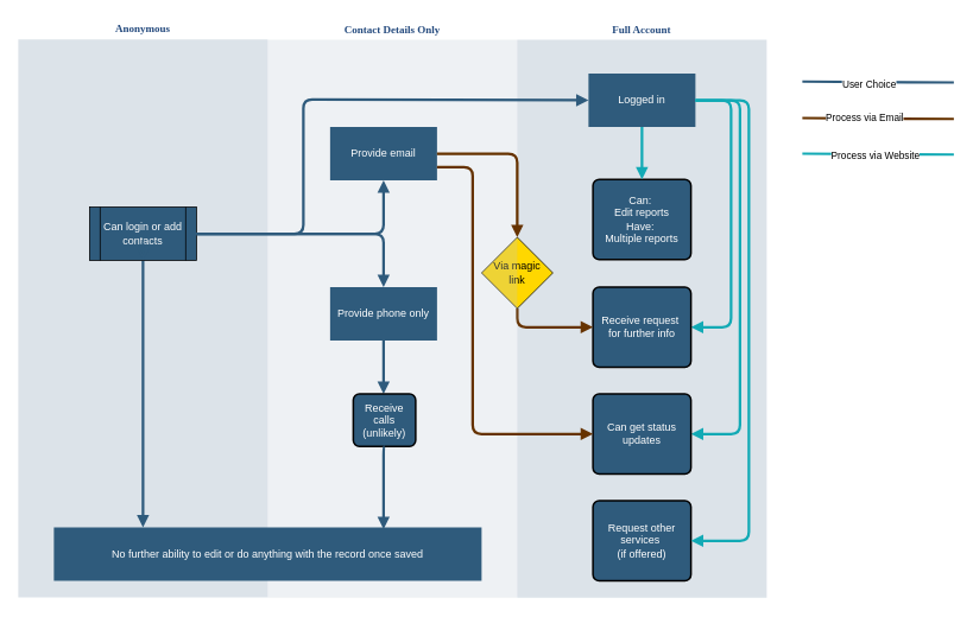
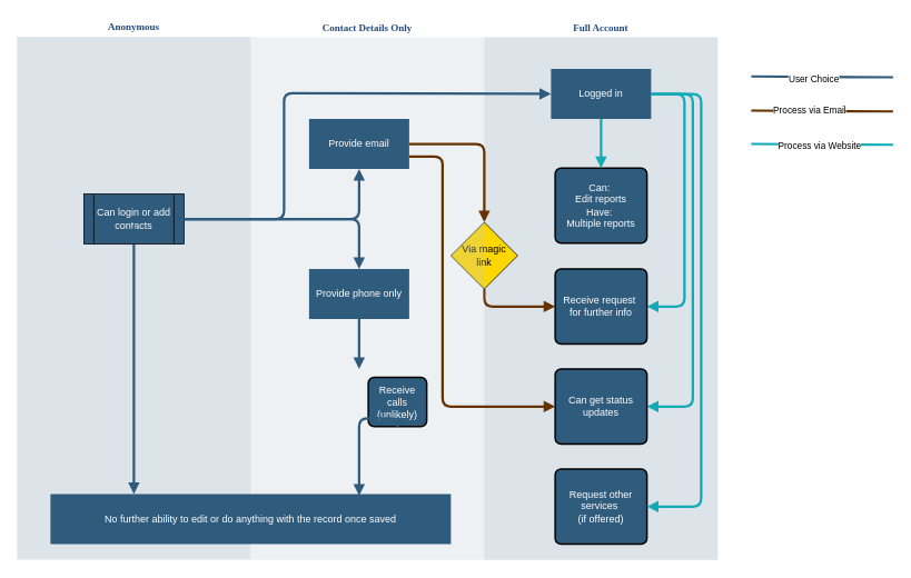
  <mxCell id="0" />
  <mxCell id="1" parent="0" />
  <mxCell id="2" value="&lt;font color=&quot;#23497d&quot;&gt;Full Account&lt;/font&gt;" style="swimlane;whiteSpace=wrap;fillColor=none;swimlaneFillColor=#BAC8D3;fontColor=#2F5B7C;fontFamily=Tahoma;html=1;strokeColor=none;opacity=50;" parent="1" vertex="1"><mxGeometry x="580" y="21" width="280" height="650" as="geometry"><mxRectangle x="600" y="89" width="80" height="23" as="alternateBounds" /></mxGeometry></mxCell>
  <mxCell id="3" value="Logged in" style="whiteSpace=wrap;shadow=0;fontColor=#FFFFFF;fontFamily=Helvetica;fontStyle=0;html=1;fontSize=12;plain-purple;strokeColor=none;fillColor=#2f5b7c;gradientColor=none;spacing=6;verticalAlign=middle;" vertex="1" parent="2"><mxGeometry x="80" y="61" width="120" height="60" as="geometry" /></mxCell>
  <mxCell id="4" value="" style="edgeStyle=segmentEdgeStyle;strokeColor=#12AAB5;strokeWidth=3;html=1;endArrow=block;endFill=1;exitX=1;exitY=0.5;exitDx=0;exitDy=0;entryX=1;entryY=0.5;entryDx=0;entryDy=0;" parent="2" source="3" target="7" edge="1"><mxGeometry x="-365.5" y="344.5" width="100" height="100" as="geometry"><mxPoint x="685.5" y="560" as="sourcePoint" /><mxPoint x="200" y="325" as="targetPoint" /><Array as="points"><mxPoint x="240" y="91" /><mxPoint x="240" y="346" /></Array></mxGeometry></mxCell>
  <mxCell id="5" value="" style="edgeStyle=segmentEdgeStyle;strokeColor=#12AAB5;strokeWidth=3;html=1;endArrow=block;endFill=1;exitX=1;exitY=0.5;exitDx=0;exitDy=0;entryX=1;entryY=0.5;entryDx=0;entryDy=0;" edge="1" parent="2" source="3" target="8"><mxGeometry x="-965.5" y="255.5" width="100" height="100" as="geometry"><mxPoint x="210" y="101" as="sourcePoint" /><mxPoint x="200" y="451" as="targetPoint" /><Array as="points"><mxPoint x="250" y="91" /><mxPoint x="250" y="466" /></Array></mxGeometry></mxCell>
  <mxCell id="6" value="Can:&amp;nbsp;&lt;div&gt;Edit reports&lt;/div&gt;&lt;div&gt;Have:&amp;nbsp;&lt;div&gt;Multiple reports&lt;/div&gt;&lt;/div&gt;" style="rounded=1;whiteSpace=wrap;html=1;absoluteArcSize=1;arcSize=14;strokeWidth=2;fillColor=#2f5b7c;shadow=0;fontColor=#FFFFFF;fontFamily=Helvetica;fontStyle=0;" vertex="1" parent="2"><mxGeometry x="85" y="180" width="110" height="90" as="geometry" /></mxCell>
  <mxCell id="7" value="Receive request&amp;nbsp;&lt;div&gt;for further info&lt;/div&gt;" style="rounded=1;whiteSpace=wrap;html=1;absoluteArcSize=1;arcSize=14;strokeWidth=2;fillColor=#2f5b7c;shadow=0;fontColor=#FFFFFF;fontFamily=Helvetica;fontStyle=0;" vertex="1" parent="2"><mxGeometry x="85" y="301" width="110" height="90" as="geometry" /></mxCell>
  <mxCell id="8" value="Can get status updates" style="rounded=1;whiteSpace=wrap;html=1;absoluteArcSize=1;arcSize=14;strokeWidth=2;fillColor=#2f5b7c;shadow=0;fontColor=#FFFFFF;fontFamily=Helvetica;fontStyle=0;" vertex="1" parent="2"><mxGeometry x="85" y="421" width="110" height="90" as="geometry" /></mxCell>
  <mxCell id="9" value="Via magic&lt;div&gt;link&lt;/div&gt;" style="rhombus;whiteSpace=wrap;html=1;fillColor=gold;" vertex="1" parent="2"><mxGeometry x="-40" y="245" width="80" height="80" as="geometry" /></mxCell>
  <mxCell id="10" value="" style="edgeStyle=segmentEdgeStyle;strokeColor=#663300;strokeWidth=3;html=1;endArrow=block;endFill=1;exitX=0.5;exitY=1;exitDx=0;exitDy=0;entryX=0;entryY=0.5;entryDx=0;entryDy=0;" parent="2" source="9" target="7" edge="1"><mxGeometry width="100" height="100" relative="1" as="geometry"><mxPoint x="610" y="271" as="sourcePoint" /><mxPoint x="80" y="321" as="targetPoint" /><Array as="points"><mxPoint y="346" /></Array></mxGeometry></mxCell>
  <mxCell id="11" value="Request other services&amp;nbsp;&lt;div&gt;(if offered)&lt;/div&gt;" style="rounded=1;whiteSpace=wrap;html=1;absoluteArcSize=1;arcSize=14;strokeWidth=2;fillColor=#2f5b7c;shadow=0;fontColor=#FFFFFF;fontFamily=Helvetica;fontStyle=0;" vertex="1" parent="2"><mxGeometry x="85" y="541" width="110" height="90" as="geometry" /></mxCell>
  <mxCell id="12" value="" style="edgeStyle=segmentEdgeStyle;strokeColor=#12AAB5;strokeWidth=3;html=1;endArrow=block;endFill=1;exitX=1;exitY=0.5;exitDx=0;exitDy=0;entryX=1;entryY=0.5;entryDx=0;entryDy=0;" edge="1" parent="2" source="3" target="11"><mxGeometry x="-1565.5" y="166.5" width="100" height="100" as="geometry"><mxPoint x="210" y="101" as="sourcePoint" /><mxPoint x="205" y="476" as="targetPoint" /><Array as="points"><mxPoint x="260" y="91" /><mxPoint x="260" y="586" /></Array></mxGeometry></mxCell>
  <mxCell id="13" value="" style="edgeStyle=segmentEdgeStyle;strokeColor=#12AAB5;strokeWidth=3;html=1;endArrow=block;endFill=1;entryX=0.5;entryY=0;entryDx=0;entryDy=0;exitX=0.5;exitY=1;exitDx=0;exitDy=0;" parent="2" source="3" target="6" edge="1"><mxGeometry x="-435.5" y="344.5" width="100" height="100" as="geometry"><mxPoint x="-325.5" y="234.5" as="sourcePoint" /><mxPoint x="140" y="171" as="targetPoint" /><Array as="points" /></mxGeometry></mxCell>
  <mxCell id="14" value="&lt;font color=&quot;#23497d&quot;&gt;Contact Details Only&lt;/font&gt;" style="swimlane;whiteSpace=wrap;fillColor=none;swimlaneFillColor=#BAC8D3;fontColor=#2F5B7C;fontFamily=Tahoma;html=1;strokeColor=none;opacity=25;" parent="1" vertex="1"><mxGeometry x="300" y="21" width="280" height="650" as="geometry"><mxRectangle x="20" y="20" width="80" height="23" as="alternateBounds" /></mxGeometry></mxCell>
  <mxCell id="15" value="Provide phone only" style="whiteSpace=wrap;shadow=0;fontColor=#FFFFFF;fontFamily=Helvetica;fontStyle=0;html=1;fontSize=12;plain-purple;strokeColor=none;fillColor=#2f5b7c;gradientColor=none;spacing=6;verticalAlign=middle;" parent="14" vertex="1"><mxGeometry x="70" y="301" width="120" height="60" as="geometry" /></mxCell>
  <mxCell id="16" value="Provide email" style="whiteSpace=wrap;shadow=0;fontColor=#FFFFFF;fontFamily=Helvetica;fontStyle=0;html=1;fontSize=12;plain-purple;strokeColor=none;fillColor=#2f5b7c;gradientColor=none;spacing=6;verticalAlign=middle;" vertex="1" parent="14"><mxGeometry x="70" y="121" width="120" height="60" as="geometry" /></mxCell>
  <mxCell id="17" value="" style="edgeStyle=segmentEdgeStyle;strokeColor=#2F5B7C;strokeWidth=3;html=1;endArrow=block;endFill=1;entryX=0.5;entryY=0;entryDx=0;entryDy=0;exitX=0.5;exitY=1;exitDx=0;exitDy=0;" edge="1" parent="14" source="15"><mxGeometry width="100" height="100" relative="1" as="geometry"><mxPoint x="140" y="371" as="sourcePoint" /><mxPoint x="130" y="421" as="targetPoint" /><Array as="points"><mxPoint x="130" y="381" /><mxPoint x="130" y="381" /></Array></mxGeometry></mxCell>
- <mxCell id="18" value="Receive calls&lt;div&gt;(unlikely)&lt;/div&gt;" style="rounded=1;whiteSpace=wrap;html=1;absoluteArcSize=1;arcSize=14;strokeWidth=2;fillColor=#2f5b7c;shadow=0;fontColor=#FFFFFF;fontFamily=Helvetica;fontStyle=0;" vertex="1" parent="14"><mxGeometry x="96" y="421" width="70" height="59" as="geometry" /></mxCell>
+ <mxCell id="18" value="Receive calls&lt;div&gt;(unlikely)&lt;/div&gt;" style="rounded=1;whiteSpace=wrap;html=1;absoluteArcSize=1;arcSize=14;strokeWidth=2;fillColor=#2f5b7c;shadow=0;fontColor=#FFFFFF;fontFamily=Helvetica;fontStyle=0;" vertex="1" parent="14"><mxGeometry x="141" y="431" width="70" height="59" as="geometry" /></mxCell>
  <mxCell id="19" value="&lt;font color=&quot;#23497d&quot;&gt;Anonymous&lt;/font&gt;" style="swimlane;whiteSpace=wrap;fillColor=none;swimlaneFillColor=#BAC8D3;fontColor=#2F5B7C;fontFamily=Tahoma;html=1;strokeColor=none;opacity=50;" parent="1" vertex="1"><mxGeometry x="20" y="20.5" width="280" height="650" as="geometry"><mxRectangle x="40" y="88.5" width="80" height="23" as="alternateBounds" /></mxGeometry></mxCell>
  <mxCell id="20" value="No further ability to edit or do anything with the record once saved" style="whiteSpace=wrap;strokeColor=none;fillColor=#2f5b7c;shadow=0;fontColor=#FFFFFF;fontFamily=Helvetica;fontStyle=0;html=1;fontSize=12;spacing=6;verticalAlign=middle;" parent="19" vertex="1"><mxGeometry x="40" y="571.5" width="480" height="60" as="geometry" /></mxCell>
  <mxCell id="21" value="" style="edgeStyle=segmentEdgeStyle;strokeColor=#2F5B7C;strokeWidth=3;html=1;endArrow=block;endFill=1;exitX=0.5;exitY=1;exitDx=0;exitDy=0;" parent="19" source="22" edge="1"><mxGeometry width="100" height="100" relative="1" as="geometry"><mxPoint x="170" y="397.5" as="sourcePoint" /><mxPoint x="140" y="571.5" as="targetPoint" /></mxGeometry></mxCell>
  <mxCell id="22" value="&lt;span style=&quot;color: rgb(255, 255, 255);&quot;&gt;Can login or add contacts&lt;/span&gt;" style="shape=process;whiteSpace=wrap;html=1;backgroundOutline=1;fillColor=#2f5b7c;shadow=0;fontColor=#FFFFFF;fontFamily=Helvetica;fontStyle=0;" vertex="1" parent="19"><mxGeometry x="80" y="211.5" width="120" height="60" as="geometry" /></mxCell>
  <mxCell id="23" value="" style="edgeStyle=segmentEdgeStyle;strokeColor=#2F5B7C;strokeWidth=3;html=1;endArrow=block;endFill=1;exitX=0.5;exitY=1;exitDx=0;exitDy=0;" edge="1" parent="19" target="22"><mxGeometry width="100" height="100" relative="1" as="geometry"><mxPoint x="140" y="251.5" as="sourcePoint" /><mxPoint x="180" y="660" as="targetPoint" /></mxGeometry></mxCell>
  <mxCell id="24" value="" style="edgeStyle=segmentEdgeStyle;strokeColor=#2F5B7C;strokeWidth=3;html=1;endArrow=block;endFill=1;exitX=1;exitY=0.5;exitDx=0;exitDy=0;" parent="1" source="22" target="15" edge="1"><mxGeometry x="164.5" y="178.5" width="100" height="100" as="geometry"><mxPoint x="220" y="242" as="sourcePoint" /><mxPoint x="304.5" y="80.5" as="targetPoint" /></mxGeometry></mxCell>
  <mxCell id="25" value="" style="edgeStyle=segmentEdgeStyle;strokeColor=#2F5B7C;strokeWidth=3;html=1;endArrow=block;endFill=1;exitX=1;exitY=0.5;exitDx=0;exitDy=0;entryX=0;entryY=0.5;entryDx=0;entryDy=0;" parent="1" source="22" target="3" edge="1"><mxGeometry x="164.5" y="178.5" width="100" height="100" as="geometry"><mxPoint x="220" y="242" as="sourcePoint" /><mxPoint x="254.5" y="195.5" as="targetPoint" /><Array as="points"><mxPoint x="340" y="262" /><mxPoint x="340" y="111" /></Array></mxGeometry></mxCell>
  <mxCell id="26" value="" style="edgeStyle=segmentEdgeStyle;strokeColor=#2F5B7C;strokeWidth=3;html=1;endArrow=block;endFill=1;" edge="1" parent="1"><mxGeometry x="164.5" y="178.5" width="100" height="100" as="geometry"><mxPoint x="220" y="262" as="sourcePoint" /><mxPoint x="430" y="202" as="targetPoint" /><Array as="points"><mxPoint x="430" y="262" /></Array></mxGeometry></mxCell>
  <mxCell id="27" value="" style="edgeStyle=segmentEdgeStyle;strokeColor=#663300;strokeWidth=3;html=1;endArrow=block;endFill=1;exitX=1;exitY=0.5;exitDx=0;exitDy=0;entryX=0.5;entryY=0;entryDx=0;entryDy=0;" edge="1" parent="1" source="16" target="9"><mxGeometry x="324.5" y="283.5" width="100" height="100" as="geometry"><mxPoint x="1070" y="172" as="sourcePoint" /><mxPoint x="580" y="302" as="targetPoint" /><Array as="points" /></mxGeometry></mxCell>
  <mxCell id="28" value="" style="edgeStyle=segmentEdgeStyle;strokeColor=#663300;strokeWidth=3;html=1;endArrow=block;endFill=1;exitX=1;exitY=0.75;exitDx=0;exitDy=0;entryX=0;entryY=0.5;entryDx=0;entryDy=0;" edge="1" parent="1" source="16" target="8"><mxGeometry x="234.5" y="433.5" width="100" height="100" as="geometry"><mxPoint x="1275.5" y="591" as="sourcePoint" /><mxPoint x="720" y="432" as="targetPoint" /><Array as="points"><mxPoint x="530" y="187" /><mxPoint x="530" y="487" /></Array></mxGeometry></mxCell>
  <mxCell id="29" value="" style="edgeStyle=segmentEdgeStyle;strokeColor=#2F5B7C;strokeWidth=3;html=1;endArrow=block;endFill=1;exitX=0.5;exitY=1;exitDx=0;exitDy=0;" edge="1" parent="1" source="18"><mxGeometry width="100" height="100" relative="1" as="geometry"><mxPoint x="440" y="392" as="sourcePoint" /><mxPoint x="430" y="594" as="targetPoint" /><Array as="points"><mxPoint x="430" y="501" /></Array></mxGeometry></mxCell>
  <mxCell id="30" value="" style="endArrow=none;html=1;rounded=0;strokeColor=#2F5B7C;strokeWidth=3" edge="1" parent="1"><mxGeometry width="50" height="50" relative="1" as="geometry"><mxPoint x="900" y="91" as="sourcePoint" /><mxPoint x="1070" y="92" as="targetPoint" /></mxGeometry></mxCell>
  <mxCell id="31" value="User Choice" style="edgeLabel;html=1;align=center;verticalAlign=middle;resizable=0;points=[];" vertex="1" connectable="0" parent="30"><mxGeometry x="-0.117" y="-2" relative="1" as="geometry"><mxPoint as="offset" /></mxGeometry></mxCell>
  <mxCell id="32" value="" style="endArrow=none;html=1;rounded=0;strokeColor=#663300;strokeWidth=3" edge="1" parent="1"><mxGeometry width="50" height="50" relative="1" as="geometry"><mxPoint x="900" y="132" as="sourcePoint" /><mxPoint x="1070" y="133" as="targetPoint" /></mxGeometry></mxCell>
  <mxCell id="33" value="Process via Email" style="edgeLabel;html=1;align=center;verticalAlign=middle;resizable=0;points=[];" vertex="1" connectable="0" parent="32"><mxGeometry x="-0.188" y="1" relative="1" as="geometry"><mxPoint as="offset" /></mxGeometry></mxCell>
  <mxCell id="34" value="" style="endArrow=none;html=1;rounded=0;strokeColor=#12AAB5;strokeWidth=3" edge="1" parent="1"><mxGeometry width="50" height="50" relative="1" as="geometry"><mxPoint x="900" y="172" as="sourcePoint" /><mxPoint x="1070" y="173" as="targetPoint" /></mxGeometry></mxCell>
  <mxCell id="35" value="Process via Website" style="edgeLabel;html=1;align=center;verticalAlign=middle;resizable=0;points=[];" vertex="1" connectable="0" parent="34"><mxGeometry x="-0.035" y="-2" relative="1" as="geometry"><mxPoint as="offset" /></mxGeometry></mxCell>
